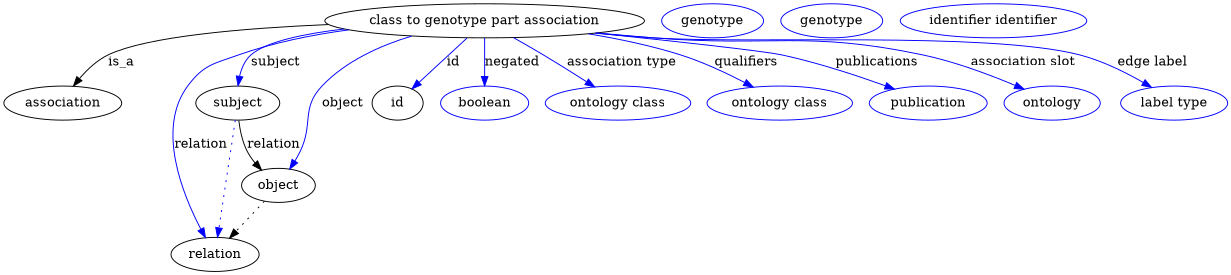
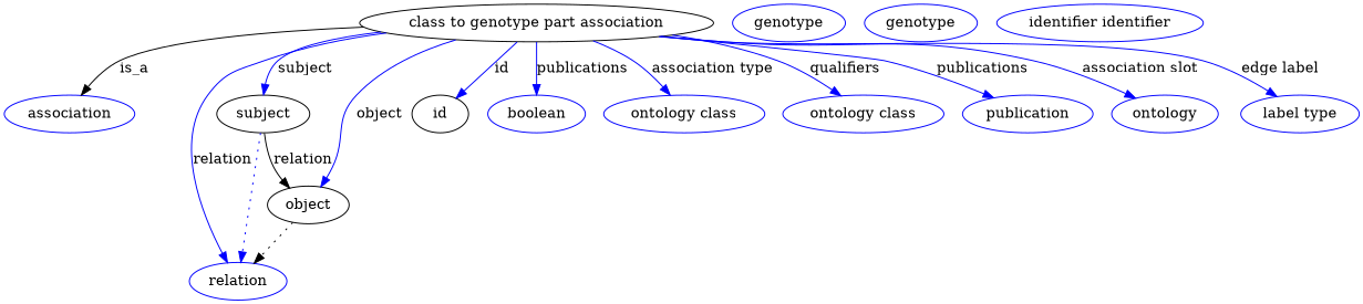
  digraph {
    node [color=blue]
    edge [color=blue style=solid]
    n1 [height=0.5 label="class to genotype part association" width=3.9918 color=""]
-   association [height=0.5 width=1.3723 color=""]
+   association [height=0.5 width=1.3723]
    subject [height=0.5 width=0.97656 color=""]
-   relation [height=0.5 width=1.031 color=""]
+   relation [height=0.5 width=1.031]
    object [height=0.5 width=0.88096 color=""]
    id [height=0.5 width=0.75 color=""]
    n7 [height=0.5 label=boolean width=1.0584]
    n8 [height=0.5 label="ontology class" width=1.6931]
    n9 [height=0.5 label="ontology class" width=1.6931]
    n10 [height=0.5 label=publication width=1.3859]
    n11 [height=0.5 label=ontology width=0.8403]
    n12 [height=0.5 label="label type" width=1.2425]
    n13 [height=0.5 label=genotype width=1.1812]
    n14 [height=0.5 label=genotype width=1.1812]
    n15 [height=0.5 label="identifier identifier" width=1.652]
    n1 -> association [label=is_a color="" style=""]
    n1 -> subject [label=subject]
    n1 -> relation [label=relation]
    n1 -> object [label=object]
    n1 -> id [label=id]
-   n1 -> n7 [label=negated]
+   n1 -> n7 [label=publications]
    n1 -> n8 [label="association type"]
    n1 -> n9 [label=qualifiers]
    n1 -> n10 [label=publications]
    n1 -> n11 [label="association slot"]
    n1 -> n12 [label="edge label"]
    subject -> relation [style=dotted]
    subject -> object [label=relation color="" style=""]
    object -> relation [style=dotted color=""]
  }
